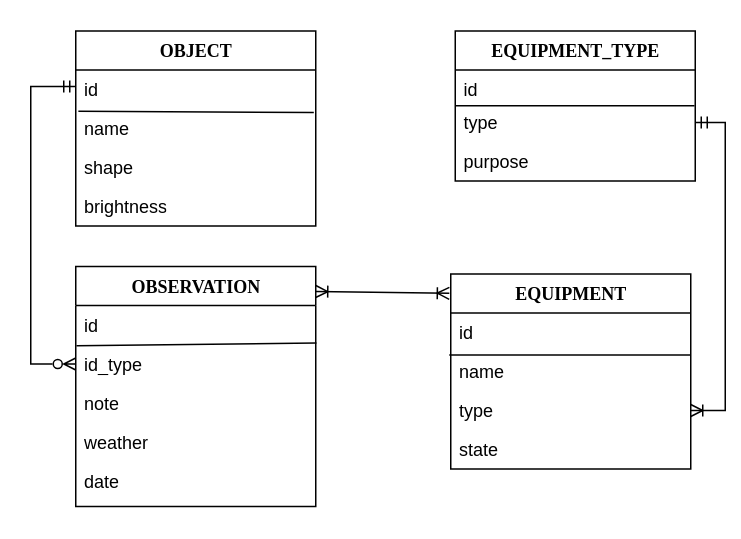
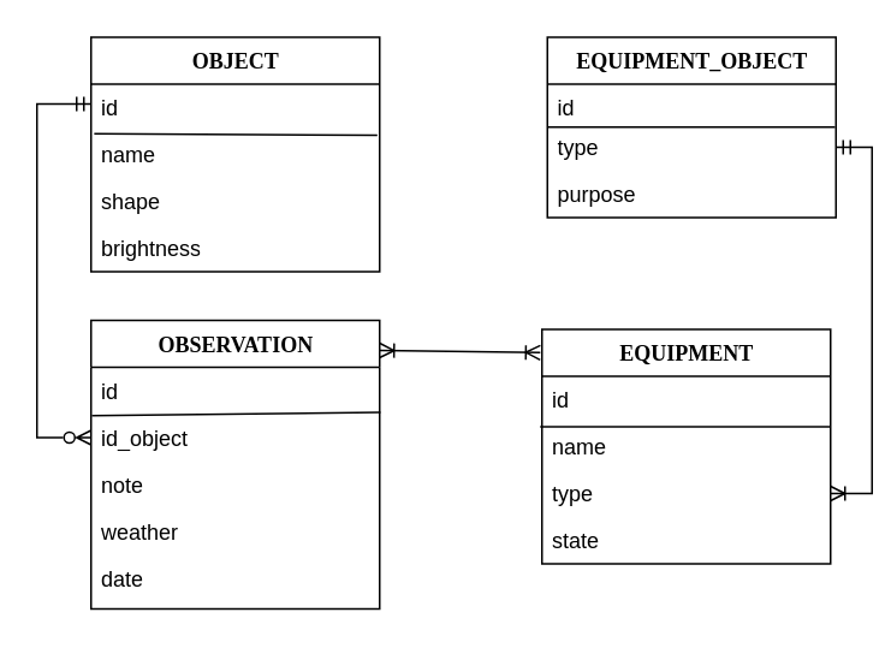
  <mxCell id="0" />
  <mxCell id="1" parent="0" />
  <mxCell id="2" value="OBJECT&lt;div&gt;&lt;br/&gt;&lt;/div&gt;" style="swimlane;html=1;fontStyle=1;align=center;verticalAlign=top;childLayout=stackLayout;horizontal=1;startSize=26;horizontalStack=0;resizeParent=1;resizeLast=0;collapsible=1;marginBottom=0;swimlaneFillColor=#ffffff;rounded=0;shadow=0;comic=0;labelBackgroundColor=none;strokeWidth=1;fillColor=none;fontFamily=Verdana;fontSize=12" parent="1" vertex="1"><mxGeometry x="50" y="20" width="160" height="130" as="geometry" /></mxCell>
  <mxCell id="3" value="id" style="text;html=1;strokeColor=none;fillColor=none;align=left;verticalAlign=top;spacingLeft=4;spacingRight=4;whiteSpace=wrap;overflow=hidden;rotatable=0;points=[[0,0.5],[1,0.5]];portConstraint=eastwest;" parent="2" vertex="1"><mxGeometry y="26" width="160" height="26" as="geometry" /></mxCell>
  <mxCell id="4" value="name" style="text;html=1;strokeColor=none;fillColor=none;align=left;verticalAlign=top;spacingLeft=4;spacingRight=4;whiteSpace=wrap;overflow=hidden;rotatable=0;points=[[0,0.5],[1,0.5]];portConstraint=eastwest;" parent="2" vertex="1"><mxGeometry y="52" width="160" height="26" as="geometry" /></mxCell>
  <mxCell id="5" value="shape" style="text;html=1;strokeColor=none;fillColor=none;align=left;verticalAlign=top;spacingLeft=4;spacingRight=4;whiteSpace=wrap;overflow=hidden;rotatable=0;points=[[0,0.5],[1,0.5]];portConstraint=eastwest;" parent="2" vertex="1"><mxGeometry y="78" width="160" height="26" as="geometry" /></mxCell>
  <mxCell id="6" value="brightness" style="text;html=1;strokeColor=none;fillColor=none;align=left;verticalAlign=top;spacingLeft=4;spacingRight=4;whiteSpace=wrap;overflow=hidden;rotatable=0;points=[[0,0.5],[1,0.5]];portConstraint=eastwest;" parent="2" vertex="1"><mxGeometry y="104" width="160" height="26" as="geometry" /></mxCell>
  <mxCell id="7" value="" style="endArrow=none;html=1;rounded=0;entryX=0.011;entryY=1.059;entryDx=0;entryDy=0;entryPerimeter=0;exitX=0.992;exitY=1.088;exitDx=0;exitDy=0;exitPerimeter=0;" parent="2" source="3" target="3" edge="1"><mxGeometry width="50" height="50" relative="1" as="geometry"><mxPoint x="332" y="96" as="sourcePoint" /><mxPoint x="258" y="80" as="targetPoint" /></mxGeometry></mxCell>
- <mxCell id="8" value="EQUIPMENT_TYPE&lt;div&gt;&lt;br/&gt;&lt;/div&gt;" style="swimlane;html=1;fontStyle=1;align=center;verticalAlign=top;childLayout=stackLayout;horizontal=1;startSize=26;horizontalStack=0;resizeParent=1;resizeLast=0;collapsible=1;marginBottom=0;swimlaneFillColor=#ffffff;rounded=0;shadow=0;comic=0;labelBackgroundColor=none;strokeWidth=1;fillColor=none;fontFamily=Verdana;fontSize=12" parent="1" vertex="1"><mxGeometry x="303" y="20" width="160" height="100" as="geometry" /></mxCell>
+ <mxCell id="8" value="EQUIPMENT_OBJECT&lt;div&gt;&lt;br/&gt;&lt;/div&gt;" style="swimlane;html=1;fontStyle=1;align=center;verticalAlign=top;childLayout=stackLayout;horizontal=1;startSize=26;horizontalStack=0;resizeParent=1;resizeLast=0;collapsible=1;marginBottom=0;swimlaneFillColor=#ffffff;rounded=0;shadow=0;comic=0;labelBackgroundColor=none;strokeWidth=1;fillColor=none;fontFamily=Verdana;fontSize=12" parent="1" vertex="1"><mxGeometry x="303" y="20" width="160" height="100" as="geometry" /></mxCell>
  <mxCell id="9" value="id" style="text;html=1;strokeColor=none;fillColor=none;align=left;verticalAlign=top;spacingLeft=4;spacingRight=4;whiteSpace=wrap;overflow=hidden;rotatable=0;points=[[0,0.5],[1,0.5]];portConstraint=eastwest;" parent="8" vertex="1"><mxGeometry y="26" width="160" height="22" as="geometry" /></mxCell>
  <mxCell id="10" value="" style="endArrow=none;html=1;rounded=0;" parent="8" edge="1"><mxGeometry width="50" height="50" relative="1" as="geometry"><mxPoint x="0.5" y="49.9" as="sourcePoint" /><mxPoint x="159.5" y="49.9" as="targetPoint" /></mxGeometry></mxCell>
  <mxCell id="11" value="type" style="text;html=1;strokeColor=none;fillColor=none;align=left;verticalAlign=top;spacingLeft=4;spacingRight=4;whiteSpace=wrap;overflow=hidden;rotatable=0;points=[[0,0.5],[1,0.5]];portConstraint=eastwest;" parent="8" vertex="1"><mxGeometry y="48" width="160" height="26" as="geometry" /></mxCell>
  <mxCell id="12" value="purpose" style="text;html=1;strokeColor=none;fillColor=none;align=left;verticalAlign=top;spacingLeft=4;spacingRight=4;whiteSpace=wrap;overflow=hidden;rotatable=0;points=[[0,0.5],[1,0.5]];portConstraint=eastwest;" parent="8" vertex="1"><mxGeometry y="74" width="160" height="26" as="geometry" /></mxCell>
  <mxCell id="13" value="OBSERVATION" style="swimlane;html=1;fontStyle=1;align=center;verticalAlign=top;childLayout=stackLayout;horizontal=1;startSize=26;horizontalStack=0;resizeParent=1;resizeLast=0;collapsible=1;marginBottom=0;swimlaneFillColor=#ffffff;rounded=0;shadow=0;comic=0;labelBackgroundColor=none;strokeWidth=1;fillColor=none;fontFamily=Verdana;fontSize=12" parent="1" vertex="1"><mxGeometry x="50" y="177" width="160" height="160" as="geometry"><mxRectangle x="90" y="250" width="140" height="30" as="alternateBounds" /></mxGeometry></mxCell>
  <mxCell id="14" value="id" style="text;html=1;strokeColor=none;fillColor=none;align=left;verticalAlign=top;spacingLeft=4;spacingRight=4;whiteSpace=wrap;overflow=hidden;rotatable=0;points=[[0,0.5],[1,0.5]];portConstraint=eastwest;" parent="13" vertex="1"><mxGeometry y="26" width="160" height="26" as="geometry" /></mxCell>
- <mxCell id="15" value="id_type" style="text;html=1;strokeColor=none;fillColor=none;align=left;verticalAlign=top;spacingLeft=4;spacingRight=4;whiteSpace=wrap;overflow=hidden;rotatable=0;points=[[0,0.5],[1,0.5]];portConstraint=eastwest;" parent="13" vertex="1"><mxGeometry y="52" width="160" height="26" as="geometry" /></mxCell>
+ <mxCell id="15" value="id_object" style="text;html=1;strokeColor=none;fillColor=none;align=left;verticalAlign=top;spacingLeft=4;spacingRight=4;whiteSpace=wrap;overflow=hidden;rotatable=0;points=[[0,0.5],[1,0.5]];portConstraint=eastwest;" parent="13" vertex="1"><mxGeometry y="52" width="160" height="26" as="geometry" /></mxCell>
  <mxCell id="16" value="note" style="text;html=1;strokeColor=none;fillColor=none;align=left;verticalAlign=top;spacingLeft=4;spacingRight=4;whiteSpace=wrap;overflow=hidden;rotatable=0;points=[[0,0.5],[1,0.5]];portConstraint=eastwest;" parent="13" vertex="1"><mxGeometry y="78" width="160" height="26" as="geometry" /></mxCell>
  <mxCell id="17" value="weather" style="text;html=1;strokeColor=none;fillColor=none;align=left;verticalAlign=top;spacingLeft=4;spacingRight=4;whiteSpace=wrap;overflow=hidden;rotatable=0;points=[[0,0.5],[1,0.5]];portConstraint=eastwest;" parent="13" vertex="1"><mxGeometry y="104" width="160" height="26" as="geometry" /></mxCell>
  <mxCell id="18" value="date" style="text;html=1;strokeColor=none;fillColor=none;align=left;verticalAlign=top;spacingLeft=4;spacingRight=4;whiteSpace=wrap;overflow=hidden;rotatable=0;points=[[0,0.5],[1,0.5]];portConstraint=eastwest;" parent="13" vertex="1"><mxGeometry y="130" width="160" height="24" as="geometry" /></mxCell>
  <mxCell id="19" value="" style="endArrow=none;html=1;rounded=0;entryX=1.003;entryY=-0.037;entryDx=0;entryDy=0;entryPerimeter=0;exitX=0.003;exitY=0.03;exitDx=0;exitDy=0;exitPerimeter=0;" parent="13" source="15" target="15" edge="1"><mxGeometry width="50" height="50" relative="1" as="geometry"><mxPoint x="1" y="50" as="sourcePoint" /><mxPoint x="248" y="104" as="targetPoint" /></mxGeometry></mxCell>
  <mxCell id="20" value="EQUIPMENT" style="swimlane;html=1;fontStyle=1;align=center;verticalAlign=top;childLayout=stackLayout;horizontal=1;startSize=26;horizontalStack=0;resizeParent=1;resizeLast=0;collapsible=1;marginBottom=0;swimlaneFillColor=#ffffff;rounded=0;shadow=0;comic=0;labelBackgroundColor=none;strokeWidth=1;fillColor=none;fontFamily=Verdana;fontSize=12" parent="1" vertex="1"><mxGeometry x="300" y="182" width="160" height="130" as="geometry" /></mxCell>
  <mxCell id="21" value="id" style="text;html=1;strokeColor=none;fillColor=none;align=left;verticalAlign=top;spacingLeft=4;spacingRight=4;whiteSpace=wrap;overflow=hidden;rotatable=0;points=[[0,0.5],[1,0.5]];portConstraint=eastwest;" parent="20" vertex="1"><mxGeometry y="26" width="160" height="26" as="geometry" /></mxCell>
  <mxCell id="22" value="" style="endArrow=none;html=1;rounded=0;" parent="20" edge="1"><mxGeometry width="50" height="50" relative="1" as="geometry"><mxPoint x="-1" y="54" as="sourcePoint" /><mxPoint x="160" y="54" as="targetPoint" /></mxGeometry></mxCell>
  <mxCell id="23" value="name" style="text;html=1;strokeColor=none;fillColor=none;align=left;verticalAlign=top;spacingLeft=4;spacingRight=4;whiteSpace=wrap;overflow=hidden;rotatable=0;points=[[0,0.5],[1,0.5]];portConstraint=eastwest;" parent="20" vertex="1"><mxGeometry y="52" width="160" height="26" as="geometry" /></mxCell>
  <mxCell id="24" value="type" style="text;html=1;strokeColor=none;fillColor=none;align=left;verticalAlign=top;spacingLeft=4;spacingRight=4;whiteSpace=wrap;overflow=hidden;rotatable=0;points=[[0,0.5],[1,0.5]];portConstraint=eastwest;" parent="20" vertex="1"><mxGeometry y="78" width="160" height="26" as="geometry" /></mxCell>
  <mxCell id="25" value="state" style="text;html=1;strokeColor=none;fillColor=none;align=left;verticalAlign=top;spacingLeft=4;spacingRight=4;whiteSpace=wrap;overflow=hidden;rotatable=0;points=[[0,0.5],[1,0.5]];portConstraint=eastwest;" parent="20" vertex="1"><mxGeometry y="104" width="160" height="26" as="geometry" /></mxCell>
  <mxCell id="26" style="edgeStyle=orthogonalEdgeStyle;rounded=0;orthogonalLoop=1;jettySize=auto;html=1;startArrow=ERmandOne;startFill=0;endArrow=ERzeroToMany;endFill=0;" parent="1" source="3" target="15" edge="1"><mxGeometry relative="1" as="geometry"><Array as="points"><mxPoint x="20" y="57" /><mxPoint x="20" y="242" /></Array><mxPoint x="20" y="57" as="sourcePoint" /><mxPoint x="50" y="252" as="targetPoint" /></mxGeometry></mxCell>
  <mxCell id="27" style="edgeStyle=orthogonalEdgeStyle;rounded=0;orthogonalLoop=1;jettySize=auto;html=1;exitX=1;exitY=0.5;exitDx=0;exitDy=0;entryX=1;entryY=0.5;entryDx=0;entryDy=0;startArrow=ERoneToMany;startFill=0;endArrow=ERmandOne;endFill=0;" parent="1" source="24" target="11" edge="1"><mxGeometry relative="1" as="geometry" /></mxCell>
  <mxCell id="28" value="" style="endArrow=ERoneToMany;startArrow=ERoneToMany;html=1;rounded=0;exitX=1.019;exitY=0.104;exitDx=0;exitDy=0;exitPerimeter=0;entryX=-0.006;entryY=0.099;entryDx=0;entryDy=0;entryPerimeter=0;startFill=0;endFill=0;" parent="1" target="20" edge="1"><mxGeometry width="50" height="50" relative="1" as="geometry"><mxPoint x="210" y="193.64" as="sourcePoint" /><mxPoint x="426.96" y="195" as="targetPoint" /></mxGeometry></mxCell>
